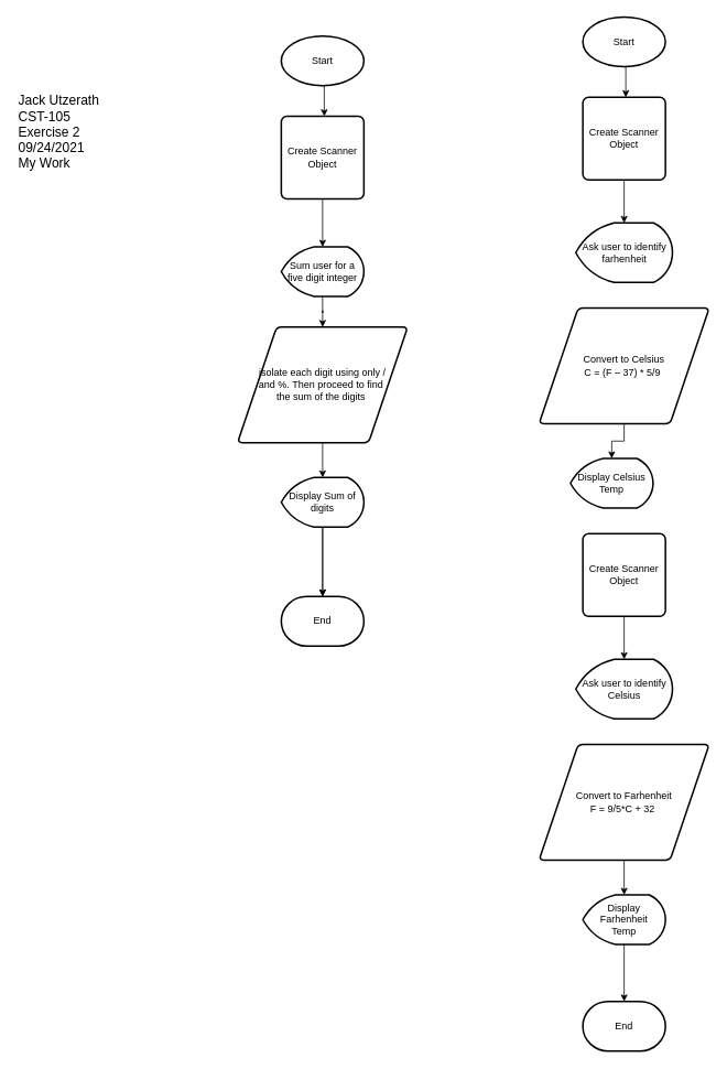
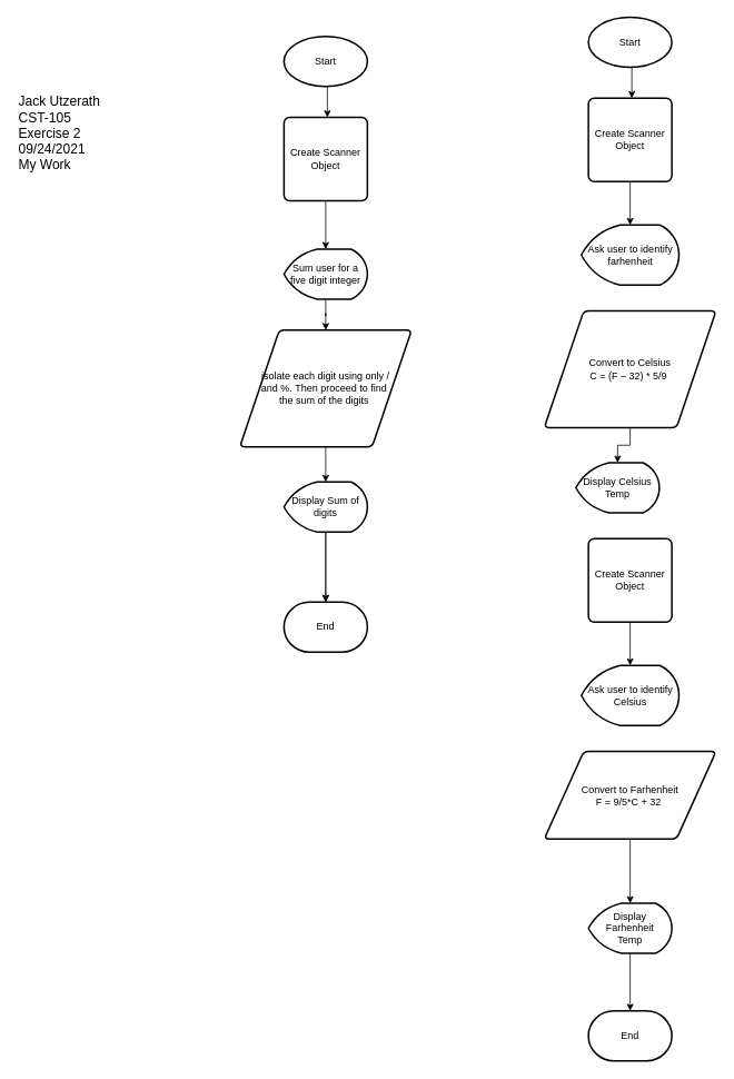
  <mxCell id="0" />
  <mxCell id="1" parent="0" />
  <mxCell id="2" value="&lt;span style=&quot;font-size: 16px&quot;&gt;Jack Utzerath&lt;br&gt;CST-105&lt;br&gt;Exercise 2&lt;br&gt;09/24/2021&lt;br&gt;My Work&lt;br&gt;&lt;/span&gt;" style="text;html=1;strokeColor=none;fillColor=none;align=left;verticalAlign=middle;whiteSpace=wrap;rounded=0;" parent="1" vertex="1"><mxGeometry x="20" y="88" width="146" height="141" as="geometry" /></mxCell>
  <mxCell id="3" style="edgeStyle=orthogonalEdgeStyle;rounded=0;orthogonalLoop=1;jettySize=auto;html=1;entryX=0.5;entryY=0;entryDx=0;entryDy=0;exitX=0.5;exitY=1;exitDx=0;exitDy=0;exitPerimeter=0;" parent="1" source="4" edge="1"><mxGeometry relative="1" as="geometry"><mxPoint x="399" y="32" as="sourcePoint" /><mxPoint x="392" y="140" as="targetPoint" /></mxGeometry></mxCell>
  <mxCell id="4" value="Start" style="strokeWidth=2;html=1;shape=mxgraph.flowchart.start_1;whiteSpace=wrap;" parent="1" vertex="1"><mxGeometry x="340" y="43" width="100" height="60" as="geometry" /></mxCell>
  <mxCell id="5" value="End" style="strokeWidth=2;html=1;shape=mxgraph.flowchart.terminator;whiteSpace=wrap;" parent="1" vertex="1"><mxGeometry x="340" y="721" width="100" height="60" as="geometry" /></mxCell>
  <mxCell id="6" style="edgeStyle=orthogonalEdgeStyle;rounded=0;orthogonalLoop=1;jettySize=auto;html=1;entryX=0.5;entryY=0;entryDx=0;entryDy=0;entryPerimeter=0;" edge="1" parent="1" source="7" target="9"><mxGeometry relative="1" as="geometry" /></mxCell>
  <mxCell id="7" value="Create Scanner Object" style="rounded=1;whiteSpace=wrap;html=1;absoluteArcSize=1;arcSize=14;strokeWidth=2;" vertex="1" parent="1"><mxGeometry x="340" y="140" width="100" height="100" as="geometry" /></mxCell>
  <mxCell id="8" style="edgeStyle=orthogonalEdgeStyle;rounded=0;orthogonalLoop=1;jettySize=auto;html=1;entryX=0.5;entryY=0;entryDx=0;entryDy=0;" edge="1" parent="1" source="9" target="11"><mxGeometry relative="1" as="geometry" /></mxCell>
  <mxCell id="9" value="Sum user for a five digit integer" style="strokeWidth=2;html=1;shape=mxgraph.flowchart.display;whiteSpace=wrap;" vertex="1" parent="1"><mxGeometry x="340" y="298" width="100" height="60" as="geometry" /></mxCell>
  <mxCell id="10" style="edgeStyle=orthogonalEdgeStyle;rounded=0;orthogonalLoop=1;jettySize=auto;html=1;" edge="1" parent="1" source="11" target="14"><mxGeometry relative="1" as="geometry" /></mxCell>
  <mxCell id="11" value="isolate each digit using only /&lt;br&gt;and %. Then proceed to find&amp;nbsp;&lt;br&gt;the sum of the digits&amp;nbsp;" style="shape=parallelogram;html=1;strokeWidth=2;perimeter=parallelogramPerimeter;whiteSpace=wrap;rounded=1;arcSize=12;size=0.23;" vertex="1" parent="1"><mxGeometry x="287" y="395" width="206" height="140" as="geometry" /></mxCell>
  <mxCell id="12" style="edgeStyle=orthogonalEdgeStyle;rounded=0;orthogonalLoop=1;jettySize=auto;html=1;entryX=0.5;entryY=0;entryDx=0;entryDy=0;entryPerimeter=0;" edge="1" parent="1" source="14" target="5"><mxGeometry relative="1" as="geometry"><mxPoint x="392" y="802" as="targetPoint" /></mxGeometry></mxCell>
  <mxCell id="13" style="edgeStyle=orthogonalEdgeStyle;rounded=0;orthogonalLoop=1;jettySize=auto;html=1;exitX=0.5;exitY=1;exitDx=0;exitDy=0;exitPerimeter=0;entryX=0.5;entryY=0;entryDx=0;entryDy=0;entryPerimeter=0;" edge="1" parent="1" source="14" target="5"><mxGeometry relative="1" as="geometry" /></mxCell>
  <mxCell id="14" value="Display Sum of digits" style="strokeWidth=2;html=1;shape=mxgraph.flowchart.display;whiteSpace=wrap;" vertex="1" parent="1"><mxGeometry x="340" y="577" width="100" height="60" as="geometry" /></mxCell>
  <mxCell id="15" style="edgeStyle=orthogonalEdgeStyle;rounded=0;orthogonalLoop=1;jettySize=auto;html=1;entryX=0.5;entryY=0;entryDx=0;entryDy=0;exitX=0.5;exitY=1;exitDx=0;exitDy=0;exitPerimeter=0;" edge="1" parent="1" source="16"><mxGeometry relative="1" as="geometry"><mxPoint x="764" y="9" as="sourcePoint" /><mxPoint x="757" y="117" as="targetPoint" /></mxGeometry></mxCell>
  <mxCell id="16" value="Start" style="strokeWidth=2;html=1;shape=mxgraph.flowchart.start_1;whiteSpace=wrap;" vertex="1" parent="1"><mxGeometry x="705" y="20" width="100" height="60" as="geometry" /></mxCell>
  <mxCell id="17" value="End" style="strokeWidth=2;html=1;shape=mxgraph.flowchart.terminator;whiteSpace=wrap;" vertex="1" parent="1"><mxGeometry x="705" y="1211" width="100" height="60" as="geometry" /></mxCell>
  <mxCell id="18" style="edgeStyle=orthogonalEdgeStyle;rounded=0;orthogonalLoop=1;jettySize=auto;html=1;entryX=0.5;entryY=0;entryDx=0;entryDy=0;entryPerimeter=0;" edge="1" parent="1" source="19" target="20"><mxGeometry relative="1" as="geometry" /></mxCell>
  <mxCell id="19" value="Create Scanner Object" style="rounded=1;whiteSpace=wrap;html=1;absoluteArcSize=1;arcSize=14;strokeWidth=2;" vertex="1" parent="1"><mxGeometry x="705" y="117" width="100" height="100" as="geometry" /></mxCell>
  <mxCell id="20" value="Ask user to identify farhenheit" style="strokeWidth=2;html=1;shape=mxgraph.flowchart.display;whiteSpace=wrap;" vertex="1" parent="1"><mxGeometry x="696.5" y="269" width="117" height="72" as="geometry" /></mxCell>
  <mxCell id="21" style="edgeStyle=orthogonalEdgeStyle;rounded=0;orthogonalLoop=1;jettySize=auto;html=1;" edge="1" parent="1" source="22" target="23"><mxGeometry relative="1" as="geometry" /></mxCell>
- <mxCell id="22" value="Convert to Celsius&lt;br&gt;C = (F – 37) * 5/9&amp;nbsp;" style="shape=parallelogram;html=1;strokeWidth=2;perimeter=parallelogramPerimeter;whiteSpace=wrap;rounded=1;arcSize=12;size=0.23;" vertex="1" parent="1"><mxGeometry x="652" y="372" width="206" height="140" as="geometry" /></mxCell>
+ <mxCell id="22" value="Convert to Celsius&lt;br&gt;C = (F – 32) * 5/9&amp;nbsp;" style="shape=parallelogram;html=1;strokeWidth=2;perimeter=parallelogramPerimeter;whiteSpace=wrap;rounded=1;arcSize=12;size=0.23;" vertex="1" parent="1"><mxGeometry x="652" y="372" width="206" height="140" as="geometry" /></mxCell>
  <mxCell id="23" value="Display Celsius Temp" style="strokeWidth=2;html=1;shape=mxgraph.flowchart.display;whiteSpace=wrap;" vertex="1" parent="1"><mxGeometry x="690" y="554" width="100" height="60" as="geometry" /></mxCell>
  <mxCell id="24" style="edgeStyle=orthogonalEdgeStyle;rounded=0;orthogonalLoop=1;jettySize=auto;html=1;entryX=0.5;entryY=0;entryDx=0;entryDy=0;entryPerimeter=0;" edge="1" parent="1" source="25" target="26"><mxGeometry relative="1" as="geometry" /></mxCell>
  <mxCell id="25" value="Create Scanner Object" style="rounded=1;whiteSpace=wrap;html=1;absoluteArcSize=1;arcSize=14;strokeWidth=2;" vertex="1" parent="1"><mxGeometry x="705" y="645" width="100" height="100" as="geometry" /></mxCell>
  <mxCell id="26" value="Ask user to identify Celsius" style="strokeWidth=2;html=1;shape=mxgraph.flowchart.display;whiteSpace=wrap;" vertex="1" parent="1"><mxGeometry x="696.5" y="797" width="117" height="72" as="geometry" /></mxCell>
  <mxCell id="27" style="edgeStyle=orthogonalEdgeStyle;rounded=0;orthogonalLoop=1;jettySize=auto;html=1;" edge="1" parent="1" source="28" target="30"><mxGeometry relative="1" as="geometry" /></mxCell>
- <mxCell id="28" value="Convert to Farhenheit&lt;br&gt;F = 9/5*C + 32&amp;nbsp;" style="shape=parallelogram;html=1;strokeWidth=2;perimeter=parallelogramPerimeter;whiteSpace=wrap;rounded=1;arcSize=12;size=0.23;" vertex="1" parent="1"><mxGeometry x="652" y="900" width="206" height="140" as="geometry" /></mxCell>
+ <mxCell id="28" value="Convert to Farhenheit&lt;br&gt;F = 9/5*C + 32&amp;nbsp;" style="shape=parallelogram;html=1;strokeWidth=2;perimeter=parallelogramPerimeter;whiteSpace=wrap;rounded=1;arcSize=12;size=0.23;" vertex="1" parent="1"><mxGeometry x="652" y="900" width="206" height="105" as="geometry" /></mxCell>
  <mxCell id="29" style="edgeStyle=orthogonalEdgeStyle;rounded=0;orthogonalLoop=1;jettySize=auto;html=1;" edge="1" parent="1" source="30" target="17"><mxGeometry relative="1" as="geometry" /></mxCell>
  <mxCell id="30" value="Display Farhenheit&lt;br&gt;Temp" style="strokeWidth=2;html=1;shape=mxgraph.flowchart.display;whiteSpace=wrap;" vertex="1" parent="1"><mxGeometry x="705" y="1082" width="100" height="60" as="geometry" /></mxCell>
